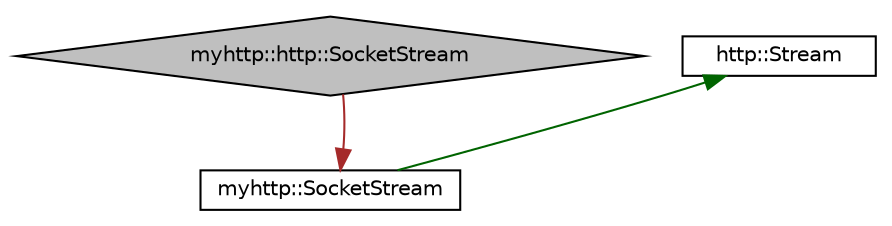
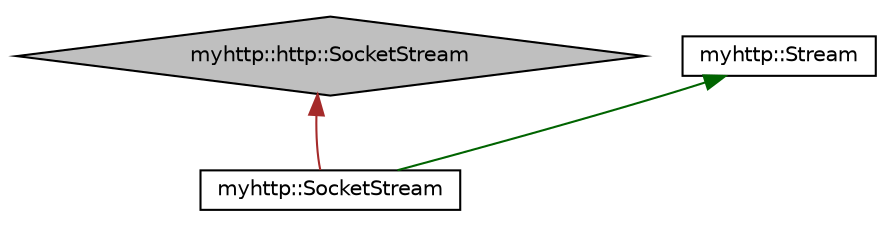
  digraph {
    node [color=black fillcolor=white fontname=Helvetica fontsize=10 shape=box style=filled]
    edge [dir=back fontname=Helvetica fontsize=10 labelfontname=Helvetica labelfontsize=10 style=solid]
    n1 [fillcolor=grey75 fontcolor=black height=0.2 label="myhttp::http::SocketStream" shape=diamond width=0.4]
    n2 [height=0.2 label="myhttp::SocketStream" width=0.4]
-   n3 [height=0.2 label="http::Stream" width=0.4]
-   n2 -> n1 [color=brown]
+   n3 [height=0.2 label="myhttp::Stream" width=0.4]
+   n1 -> n2 [color=brown]
    n3 -> n2 [color=darkgreen]
  }
